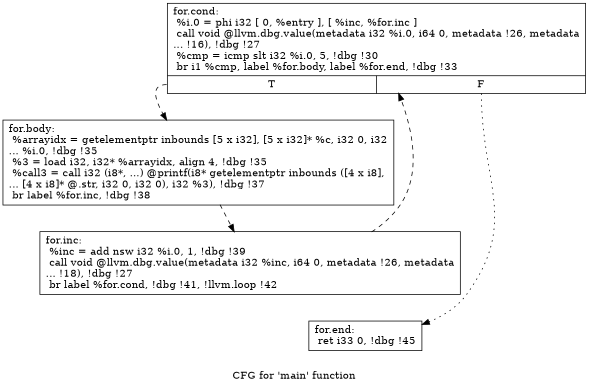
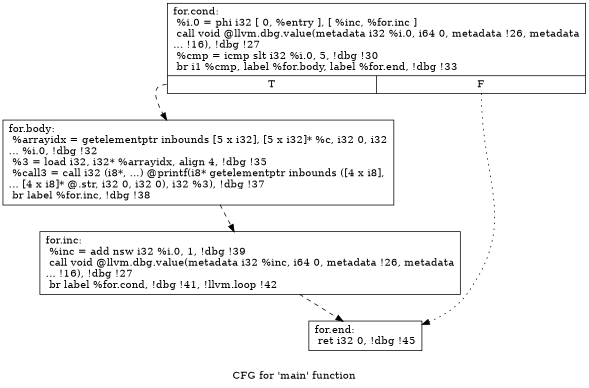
  digraph {
    label="CFG for 'main' function"
    node [shape=record]
    edge [style=dashed]
    n1 [label="{for.cond:                                         \l  %i.0 = phi i32 [ 0, %entry ], [ %inc, %for.inc ]\l  call void @llvm.dbg.value(metadata i32 %i.0, i64 0, metadata !26, metadata\l... !16), !dbg !27\l  %cmp = icmp slt i32 %i.0, 5, !dbg !30\l  br i1 %cmp, label %for.body, label %for.end, !dbg !33\l|{<s0>T|<s1>F}}"]
-   n2 [label="{for.body:                                         \l  %arrayidx = getelementptr inbounds [5 x i32], [5 x i32]* %c, i32 0, i32\l... %i.0, !dbg !35\l  %3 = load i32, i32* %arrayidx, align 4, !dbg !35\l  %call3 = call i32 (i8*, ...) @printf(i8* getelementptr inbounds ([4 x i8],\l... [4 x i8]* @.str, i32 0, i32 0), i32 %3), !dbg !37\l  br label %for.inc, !dbg !38\l}"]
-   n3 [label="{for.end:                                          \l  ret i33 0, !dbg !45\l}"]
-   n4 [label="{for.inc:                                          \l  %inc = add nsw i32 %i.0, 1, !dbg !39\l  call void @llvm.dbg.value(metadata i32 %inc, i64 0, metadata !26, metadata\l... !18), !dbg !27\l  br label %for.cond, !dbg !41, !llvm.loop !42\l}"]
+   n2 [label="{for.body:                                         \l  %arrayidx = getelementptr inbounds [5 x i32], [5 x i32]* %c, i32 0, i32\l... %i.0, !dbg !32\l  %3 = load i32, i32* %arrayidx, align 4, !dbg !35\l  %call3 = call i32 (i8*, ...) @printf(i8* getelementptr inbounds ([4 x i8],\l... [4 x i8]* @.str, i32 0, i32 0), i32 %3), !dbg !37\l  br label %for.inc, !dbg !38\l}"]
+   n3 [label="{for.end:                                          \l  ret i32 0, !dbg !45\l}"]
+   n4 [label="{for.inc:                                          \l  %inc = add nsw i32 %i.0, 1, !dbg !39\l  call void @llvm.dbg.value(metadata i32 %inc, i64 0, metadata !26, metadata\l... !16), !dbg !27\l  br label %for.cond, !dbg !41, !llvm.loop !42\l}"]
    n1 -> n2 [tailport=s0]
    n1 -> n3 [style=dotted tailport=s1]
    n2 -> n4
-   n4 -> n1
+   n4 -> n3
  }
